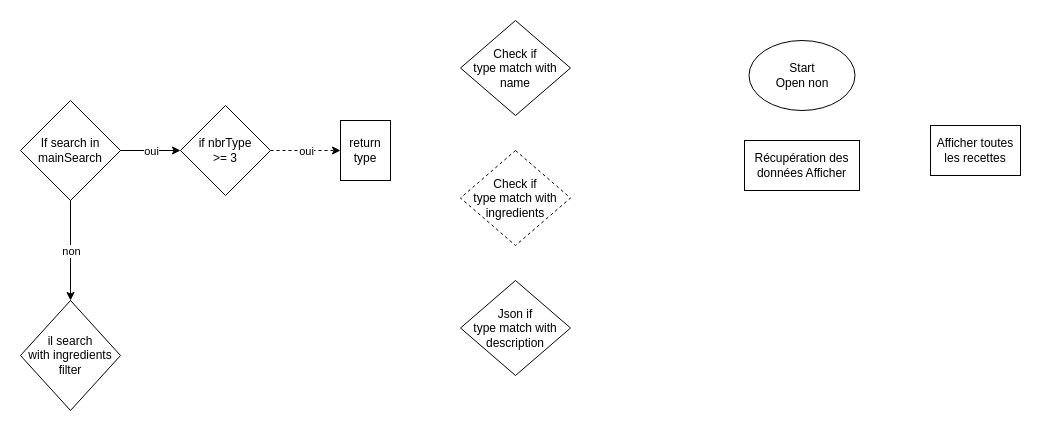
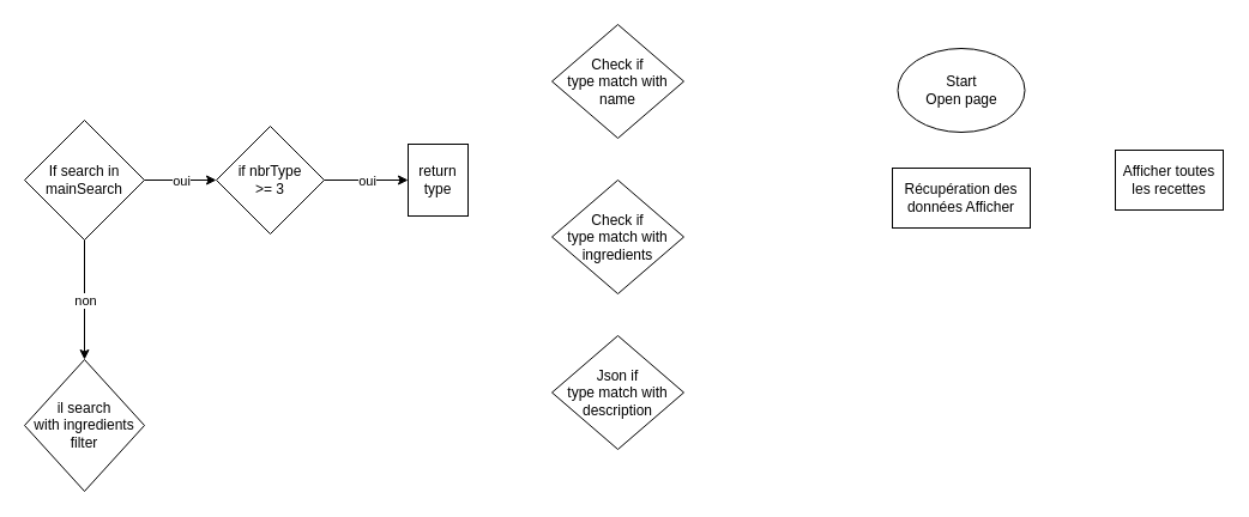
  <mxCell id="0" />
  <mxCell id="1" parent="0" />
- <mxCell id="2" value="Start&lt;br&gt;Open non" style="ellipse;whiteSpace=wrap;html=1;" vertex="1" parent="1"><mxGeometry x="748.5" y="40" width="106" height="70" as="geometry" /></mxCell>
+ <mxCell id="2" value="Start&lt;br&gt;Open page" style="ellipse;whiteSpace=wrap;html=1;" vertex="1" parent="1"><mxGeometry x="748.5" y="40" width="106" height="70" as="geometry" /></mxCell>
  <mxCell id="3" value="Récupération des données Afficher" style="rounded=0;whiteSpace=wrap;html=1;" vertex="1" parent="1"><mxGeometry x="744" y="140" width="115" height="50" as="geometry" /></mxCell>
  <mxCell id="4" value="Afficher toutes les recettes" style="rounded=0;whiteSpace=wrap;html=1;" vertex="1" parent="1"><mxGeometry x="930" y="125" width="90" height="50" as="geometry" /></mxCell>
  <mxCell id="5" value="If search in &lt;br&gt;mainSearch" style="rhombus;whiteSpace=wrap;html=1;" vertex="1" parent="1"><mxGeometry x="20" y="100" width="100" height="100" as="geometry" /></mxCell>
  <mxCell id="6" value="" style="endArrow=classic;html=1;rounded=0;edgeStyle=orthogonalEdgeStyle;exitX=1;exitY=0.5;exitDx=0;exitDy=0;entryX=0;entryY=0.5;entryDx=0;entryDy=0;" edge="1" parent="1" source="5" target="10"><mxGeometry relative="1" as="geometry"><mxPoint x="360" y="80" as="sourcePoint" /><mxPoint x="180" y="150" as="targetPoint" /></mxGeometry></mxCell>
  <mxCell id="7" value="oui" style="edgeLabel;resizable=0;html=1;align=center;verticalAlign=middle;" connectable="0" vertex="1" parent="6"><mxGeometry relative="1" as="geometry" /></mxCell>
  <mxCell id="8" value="" style="endArrow=classic;html=1;rounded=0;edgeStyle=orthogonalEdgeStyle;exitX=0.5;exitY=1;exitDx=0;exitDy=0;entryX=0.5;entryY=0;entryDx=0;entryDy=0;" edge="1" parent="1" source="5" target="17"><mxGeometry relative="1" as="geometry"><mxPoint x="80" y="190" as="sourcePoint" /><mxPoint x="70" y="300" as="targetPoint" /></mxGeometry></mxCell>
  <mxCell id="9" value="non" style="edgeLabel;resizable=0;html=1;align=center;verticalAlign=middle;" connectable="0" vertex="1" parent="8"><mxGeometry relative="1" as="geometry" /></mxCell>
  <mxCell id="10" value="if nbrType&lt;br&gt;&amp;gt;= 3" style="rhombus;whiteSpace=wrap;html=1;" vertex="1" parent="1"><mxGeometry x="180" y="105" width="90" height="90" as="geometry" /></mxCell>
- <mxCell id="11" value="" style="endArrow=classic;html=1;rounded=0;edgeStyle=orthogonalEdgeStyle;exitX=1;exitY=0.5;exitDx=0;exitDy=0;entryX=0;entryY=0.5;entryDx=0;entryDy=0;dashed=1;" edge="1" parent="1" source="10" target="13"><mxGeometry relative="1" as="geometry"><mxPoint x="230" y="60" as="sourcePoint" /><mxPoint x="300" y="100" as="targetPoint" /></mxGeometry></mxCell>
+ <mxCell id="11" value="" style="endArrow=classic;html=1;rounded=0;edgeStyle=orthogonalEdgeStyle;exitX=1;exitY=0.5;exitDx=0;exitDy=0;entryX=0;entryY=0.5;entryDx=0;entryDy=0;" edge="1" parent="1" source="10" target="13"><mxGeometry relative="1" as="geometry"><mxPoint x="230" y="60" as="sourcePoint" /><mxPoint x="300" y="100" as="targetPoint" /></mxGeometry></mxCell>
  <mxCell id="12" value="oui" style="edgeLabel;resizable=0;html=1;align=center;verticalAlign=middle;" connectable="0" vertex="1" parent="11"><mxGeometry relative="1" as="geometry" /></mxCell>
  <mxCell id="13" value="return type" style="rounded=0;whiteSpace=wrap;html=1;" vertex="1" parent="1"><mxGeometry x="340" y="120" width="50" height="60" as="geometry" /></mxCell>
  <mxCell id="14" value="Check if &lt;br&gt;type match with name" style="rhombus;whiteSpace=wrap;html=1;" vertex="1" parent="1"><mxGeometry x="460" width="110" height="95" as="geometry" y="20" /></mxCell>
- <mxCell id="15" value="Check if &lt;br&gt;type match with ingredients" style="rhombus;whiteSpace=wrap;html=1;dashed=1;" vertex="1" parent="1"><mxGeometry x="460" y="150" width="110" height="95" as="geometry" /></mxCell>
+ <mxCell id="15" value="Check if &lt;br&gt;type match with ingredients" style="rhombus;whiteSpace=wrap;html=1;" vertex="1" parent="1"><mxGeometry x="460" y="150" width="110" height="95" as="geometry" /></mxCell>
  <mxCell id="16" value="Json if &lt;br&gt;type match with description" style="rhombus;whiteSpace=wrap;html=1;" vertex="1" parent="1"><mxGeometry x="460" y="280" width="110" height="95" as="geometry" /></mxCell>
  <mxCell id="17" value="il search &lt;br&gt;with ingredients filter" style="rhombus;whiteSpace=wrap;html=1;" vertex="1" parent="1"><mxGeometry x="20" y="300" width="100" height="110" as="geometry" /></mxCell>
